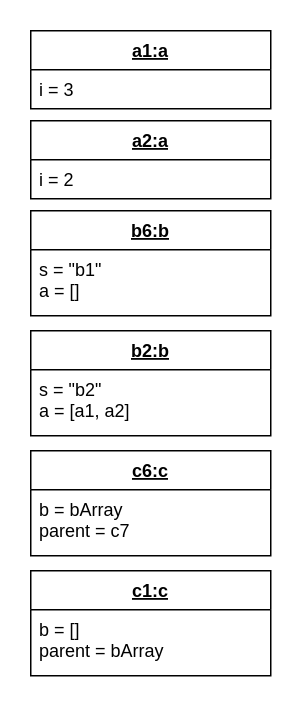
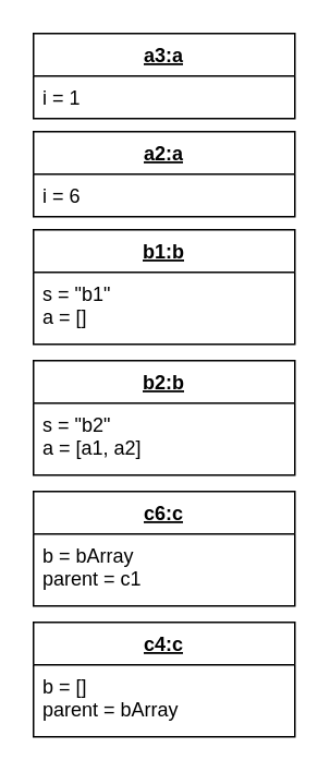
  <mxCell id="0" />
  <mxCell id="1" parent="0" />
- <mxCell id="2" value="a1:a" style="swimlane;fontStyle=5;align=center;verticalAlign=top;childLayout=stackLayout;horizontal=1;startSize=26;horizontalStack=0;resizeParent=1;resizeParentMax=0;resizeLast=0;collapsible=1;marginBottom=0;" vertex="1" parent="1"><mxGeometry x="20" y="20" width="160" height="52" as="geometry" /></mxCell>
- <mxCell id="3" value="i = 3&#10;" style="text;strokeColor=none;fillColor=none;align=left;verticalAlign=top;spacingLeft=4;spacingRight=4;overflow=hidden;rotatable=0;points=[[0,0.5],[1,0.5]];portConstraint=eastwest;" vertex="1" parent="2"><mxGeometry y="26" width="160" height="26" as="geometry" /></mxCell>
- <mxCell id="4" value="b6:b" style="swimlane;fontStyle=5;align=center;verticalAlign=top;childLayout=stackLayout;horizontal=1;startSize=26;horizontalStack=0;resizeParent=1;resizeParentMax=0;resizeLast=0;collapsible=1;marginBottom=0;" vertex="1" parent="1"><mxGeometry x="20" y="140" width="160" height="70" as="geometry" /></mxCell>
+ <mxCell id="2" value="a3:a" style="swimlane;fontStyle=5;align=center;verticalAlign=top;childLayout=stackLayout;horizontal=1;startSize=26;horizontalStack=0;resizeParent=1;resizeParentMax=0;resizeLast=0;collapsible=1;marginBottom=0;" vertex="1" parent="1"><mxGeometry x="20" y="20" width="160" height="52" as="geometry" /></mxCell>
+ <mxCell id="3" value="i = 1&#10;" style="text;strokeColor=none;fillColor=none;align=left;verticalAlign=top;spacingLeft=4;spacingRight=4;overflow=hidden;rotatable=0;points=[[0,0.5],[1,0.5]];portConstraint=eastwest;" vertex="1" parent="2"><mxGeometry y="26" width="160" height="26" as="geometry" /></mxCell>
+ <mxCell id="4" value="b1:b" style="swimlane;fontStyle=5;align=center;verticalAlign=top;childLayout=stackLayout;horizontal=1;startSize=26;horizontalStack=0;resizeParent=1;resizeParentMax=0;resizeLast=0;collapsible=1;marginBottom=0;" vertex="1" parent="1"><mxGeometry x="20" y="140" width="160" height="70" as="geometry" /></mxCell>
  <mxCell id="5" value="s = &quot;b1&quot;&#10;a = []&#10;" style="text;strokeColor=none;fillColor=none;align=left;verticalAlign=top;spacingLeft=4;spacingRight=4;overflow=hidden;rotatable=0;points=[[0,0.5],[1,0.5]];portConstraint=eastwest;" vertex="1" parent="4"><mxGeometry y="26" width="160" height="44" as="geometry" /></mxCell>
  <mxCell id="6" value="a2:a" style="swimlane;fontStyle=5;align=center;verticalAlign=top;childLayout=stackLayout;horizontal=1;startSize=26;horizontalStack=0;resizeParent=1;resizeParentMax=0;resizeLast=0;collapsible=1;marginBottom=0;" vertex="1" parent="1"><mxGeometry x="20" y="80" width="160" height="52" as="geometry" /></mxCell>
- <mxCell id="7" value="i = 2&#10;&#10;" style="text;strokeColor=none;fillColor=none;align=left;verticalAlign=top;spacingLeft=4;spacingRight=4;overflow=hidden;rotatable=0;points=[[0,0.5],[1,0.5]];portConstraint=eastwest;" vertex="1" parent="6"><mxGeometry y="26" width="160" height="26" as="geometry" /></mxCell>
+ <mxCell id="7" value="i = 6&#10;&#10;" style="text;strokeColor=none;fillColor=none;align=left;verticalAlign=top;spacingLeft=4;spacingRight=4;overflow=hidden;rotatable=0;points=[[0,0.5],[1,0.5]];portConstraint=eastwest;" vertex="1" parent="6"><mxGeometry y="26" width="160" height="26" as="geometry" /></mxCell>
  <mxCell id="8" value="b2:b" style="swimlane;fontStyle=5;align=center;verticalAlign=top;childLayout=stackLayout;horizontal=1;startSize=26;horizontalStack=0;resizeParent=1;resizeParentMax=0;resizeLast=0;collapsible=1;marginBottom=0;" vertex="1" parent="1"><mxGeometry x="20" y="220" width="160" height="70" as="geometry" /></mxCell>
  <mxCell id="9" value="s = &quot;b2&quot;&#10;a = [a1, a2]&#10;" style="text;strokeColor=none;fillColor=none;align=left;verticalAlign=top;spacingLeft=4;spacingRight=4;overflow=hidden;rotatable=0;points=[[0,0.5],[1,0.5]];portConstraint=eastwest;" vertex="1" parent="8"><mxGeometry y="26" width="160" height="44" as="geometry" /></mxCell>
  <mxCell id="10" value="c6:c" style="swimlane;fontStyle=5;align=center;verticalAlign=top;childLayout=stackLayout;horizontal=1;startSize=26;horizontalStack=0;resizeParent=1;resizeParentMax=0;resizeLast=0;collapsible=1;marginBottom=0;" vertex="1" parent="1"><mxGeometry x="20" y="300" width="160" height="70" as="geometry" /></mxCell>
- <mxCell id="11" value="b = bArray&#10;parent = c7&#10;" style="text;strokeColor=none;fillColor=none;align=left;verticalAlign=top;spacingLeft=4;spacingRight=4;overflow=hidden;rotatable=0;points=[[0,0.5],[1,0.5]];portConstraint=eastwest;" vertex="1" parent="10"><mxGeometry y="26" width="160" height="44" as="geometry" /></mxCell>
- <mxCell id="12" value="c1:c" style="swimlane;fontStyle=5;align=center;verticalAlign=top;childLayout=stackLayout;horizontal=1;startSize=26;horizontalStack=0;resizeParent=1;resizeParentMax=0;resizeLast=0;collapsible=1;marginBottom=0;" vertex="1" parent="1"><mxGeometry x="20" y="380" width="160" height="70" as="geometry" /></mxCell>
+ <mxCell id="11" value="b = bArray&#10;parent = c1&#10;" style="text;strokeColor=none;fillColor=none;align=left;verticalAlign=top;spacingLeft=4;spacingRight=4;overflow=hidden;rotatable=0;points=[[0,0.5],[1,0.5]];portConstraint=eastwest;" vertex="1" parent="10"><mxGeometry y="26" width="160" height="44" as="geometry" /></mxCell>
+ <mxCell id="12" value="c4:c" style="swimlane;fontStyle=5;align=center;verticalAlign=top;childLayout=stackLayout;horizontal=1;startSize=26;horizontalStack=0;resizeParent=1;resizeParentMax=0;resizeLast=0;collapsible=1;marginBottom=0;" vertex="1" parent="1"><mxGeometry x="20" y="380" width="160" height="70" as="geometry" /></mxCell>
  <mxCell id="13" value="b = []&#10;parent = bArray&#10;" style="text;strokeColor=none;fillColor=none;align=left;verticalAlign=top;spacingLeft=4;spacingRight=4;overflow=hidden;rotatable=0;points=[[0,0.5],[1,0.5]];portConstraint=eastwest;" vertex="1" parent="12"><mxGeometry y="26" width="160" height="44" as="geometry" /></mxCell>
